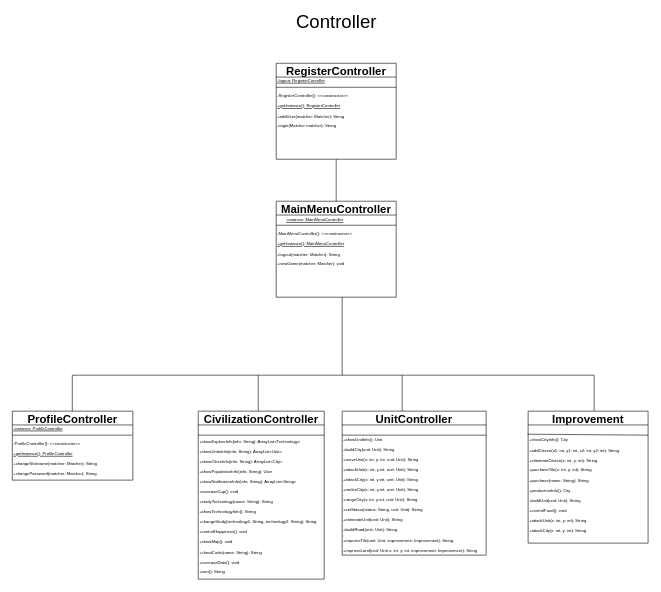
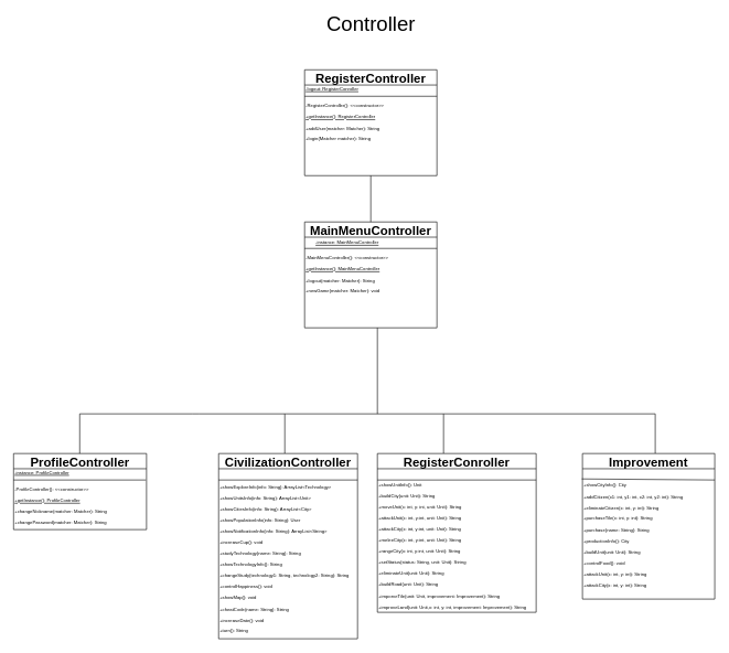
  <mxCell id="0" />
  <mxCell id="1" parent="0" />
  <mxCell id="2" value="&lt;font style=&quot;font-size: 31px&quot;&gt;Controller&lt;/font&gt;" style="text;html=1;align=center;verticalAlign=middle;resizable=0;points=[];autosize=1;strokeColor=none;fillColor=none;" parent="1" vertex="1"><mxGeometry x="485" y="20" width="150" height="30" as="geometry" /></mxCell>
  <mxCell id="3" value="" style="edgeStyle=none;rounded=0;orthogonalLoop=1;jettySize=auto;html=1;fontSize=7;strokeColor=none;" parent="1" source="4" target="7" edge="1"><mxGeometry relative="1" as="geometry" /></mxCell>
  <mxCell id="4" value="RegisterController" style="swimlane;fontSize=19;strokeColor=default;" parent="1" vertex="1"><mxGeometry x="460" y="105" width="200" height="160" as="geometry" /></mxCell>
  <mxCell id="5" value="-RegisterController(): &amp;lt;&amp;lt;constructor&amp;gt;&amp;gt;&lt;br&gt;&lt;br&gt;&lt;u&gt;+getInstance(): RegisterController&lt;br&gt;&lt;/u&gt;&lt;br&gt;+addUser(matcher: Matcher): String&lt;br&gt;&lt;br&gt;+login(Matcher matcher): String" style="text;html=1;align=left;verticalAlign=middle;resizable=0;points=[];autosize=1;strokeColor=none;fillColor=none;fontSize=7;" parent="4" vertex="1"><mxGeometry y="50" width="130" height="60" as="geometry" /></mxCell>
  <mxCell id="6" value="&lt;u&gt;-logout: RegisterConroller&lt;/u&gt;" style="text;html=1;align=left;verticalAlign=middle;resizable=0;points=[];autosize=1;strokeColor=none;fillColor=none;fontSize=7;" parent="4" vertex="1"><mxGeometry y="25" width="100" height="10" as="geometry" /></mxCell>
  <mxCell id="7" value="MainMenuController" style="swimlane;fontSize=19;strokeColor=default;" parent="1" vertex="1"><mxGeometry x="460" y="335" width="200" height="160" as="geometry" /></mxCell>
  <mxCell id="8" value="-MainMenuController(): &amp;lt;&amp;lt;constructor&amp;gt;&amp;gt;&lt;br&gt;&lt;br&gt;&lt;u&gt;+getInstance(): MainMenuController&lt;/u&gt;&lt;br&gt;&lt;br&gt;+logout(matcher: Matcher): String&lt;br&gt;&lt;br&gt;+newGame(matcher: Matcher): void" style="text;html=1;align=left;verticalAlign=middle;resizable=0;points=[];autosize=1;strokeColor=none;fillColor=none;fontSize=7;" parent="7" vertex="1"><mxGeometry y="50" width="140" height="60" as="geometry" /></mxCell>
  <mxCell id="9" value="" style="endArrow=none;html=1;rounded=0;fontSize=7;entryX=0.5;entryY=1;entryDx=0;entryDy=0;exitX=0.5;exitY=0;exitDx=0;exitDy=0;" parent="1" source="7" target="4" edge="1"><mxGeometry width="50" height="50" relative="1" as="geometry"><mxPoint x="250" y="425" as="sourcePoint" /><mxPoint x="300" y="375" as="targetPoint" /><Array as="points" /></mxGeometry></mxCell>
  <mxCell id="10" value="" style="endArrow=none;html=1;rounded=0;fontSize=7;" parent="1" edge="1"><mxGeometry width="50" height="50" relative="1" as="geometry"><mxPoint x="120" y="625" as="sourcePoint" /><mxPoint x="300" y="625" as="targetPoint" /><Array as="points"><mxPoint x="290" y="625" /></Array></mxGeometry></mxCell>
  <mxCell id="11" value="" style="endArrow=none;html=1;rounded=0;fontSize=7;" parent="1" edge="1"><mxGeometry width="50" height="50" relative="1" as="geometry"><mxPoint x="120" y="685" as="sourcePoint" /><mxPoint x="120" y="625" as="targetPoint" /></mxGeometry></mxCell>
  <mxCell id="12" value="ProfileController" style="swimlane;fontSize=19;strokeColor=default;fillColor=none;" parent="1" vertex="1"><mxGeometry x="20" y="685" width="201" height="115" as="geometry" /></mxCell>
  <mxCell id="13" value="-ProfileController(): &amp;lt;&amp;lt;constructor&amp;gt;&amp;gt;&lt;br&gt;&lt;br&gt;&lt;u&gt;+getInstance(): ProfileController&lt;br&gt;&lt;/u&gt;&lt;br&gt;+changeNickname(matcher: Matcher): String&lt;br&gt;&lt;br&gt;+changePassword(matcher: Matcher): String" style="text;html=1;align=left;verticalAlign=middle;resizable=0;points=[];autosize=1;strokeColor=none;fillColor=none;fontSize=7;" parent="12" vertex="1"><mxGeometry y="50" width="150" height="60" as="geometry" /></mxCell>
  <mxCell id="14" value="" style="endArrow=none;html=1;rounded=0;fontSize=7;" parent="12" edge="1"><mxGeometry width="50" height="50" relative="1" as="geometry"><mxPoint y="40" as="sourcePoint" /><mxPoint x="200" y="40" as="targetPoint" /></mxGeometry></mxCell>
  <mxCell id="15" value="&lt;u&gt;-instance: ProfileController&lt;/u&gt;" style="text;html=1;align=left;verticalAlign=middle;resizable=0;points=[];autosize=1;strokeColor=none;fillColor=none;fontSize=7;" parent="12" vertex="1"><mxGeometry y="25" width="100" height="10" as="geometry" /></mxCell>
  <mxCell id="16" value="" style="endArrow=none;html=1;rounded=0;" parent="1" edge="1"><mxGeometry width="50" height="50" relative="1" as="geometry"><mxPoint x="300" y="625" as="sourcePoint" /><mxPoint x="430" y="625" as="targetPoint" /></mxGeometry></mxCell>
  <mxCell id="17" value="" style="endArrow=none;html=1;rounded=0;" parent="1" edge="1"><mxGeometry width="50" height="50" relative="1" as="geometry"><mxPoint x="430" y="685" as="sourcePoint" /><mxPoint x="430" y="625" as="targetPoint" /></mxGeometry></mxCell>
  <mxCell id="18" value="CivilizationController" style="swimlane;fontSize=19;strokeColor=default;" parent="1" vertex="1"><mxGeometry x="330" y="685" width="210" height="280" as="geometry"><mxRectangle x="460" y="660" width="180" height="30" as="alternateBounds" /></mxGeometry></mxCell>
  <mxCell id="19" value="+showExploreInfo(info: String): ArrayList&amp;lt;Technology&amp;gt;&lt;br&gt;&lt;br&gt;+showUnitsInfo(info: String): ArrayList&amp;lt;Unit&amp;gt;&lt;br&gt;&lt;br&gt;+showCitiesInfo(info: String): ArrayList&amp;lt;City&amp;gt;&lt;br&gt;&lt;br&gt;+showPopulationInfo(info: String): User&lt;br&gt;&lt;br&gt;+showNotificationInfo(info: String): ArrayList&amp;lt;String&amp;gt;&lt;br&gt;&lt;span&gt;&lt;br&gt;+increaseCup(): void&lt;br&gt;&lt;br&gt;+studyTechnology(name: String): String&lt;br&gt;&lt;br&gt;+showTechnologyInfo(): String&lt;br&gt;&lt;br&gt;+changeStudy(technology1: String, technology2: String): String&lt;br&gt;&lt;br&gt;+controlHappiness(): void&lt;br&gt;&lt;br&gt;+showMap(): void&lt;br&gt;&lt;br&gt;+cheatCode(name: String): String&lt;br&gt;&lt;br&gt;+increaseDate(): void&lt;br&gt;&lt;br&gt;+turn(): String&lt;br&gt;&lt;/span&gt;" style="text;html=1;align=left;verticalAlign=middle;resizable=0;points=[];autosize=1;strokeColor=none;fillColor=none;fontSize=7;" parent="18" vertex="1"><mxGeometry y="50" width="210" height="220" as="geometry" /></mxCell>
  <mxCell id="20" value="" style="endArrow=none;html=1;rounded=0;fontSize=7;fontColor=#000000;" parent="1" edge="1"><mxGeometry width="50" height="50" relative="1" as="geometry"><mxPoint x="670" y="625" as="sourcePoint" /><mxPoint x="430" y="625" as="targetPoint" /></mxGeometry></mxCell>
  <mxCell id="21" value="" style="endArrow=none;html=1;rounded=0;fontSize=7;fontColor=#000000;" parent="1" edge="1"><mxGeometry width="50" height="50" relative="1" as="geometry"><mxPoint x="670" y="685" as="sourcePoint" /><mxPoint x="670" y="625" as="targetPoint" /></mxGeometry></mxCell>
- <mxCell id="22" value="UnitController" style="swimlane;fontSize=19;strokeColor=default;" parent="1" vertex="1"><mxGeometry x="570" y="685" width="240" height="240" as="geometry"><mxRectangle x="460" y="660" width="180" height="30" as="alternateBounds" /></mxGeometry></mxCell>
+ <mxCell id="22" value="RegisterConroller" style="swimlane;fontSize=19;strokeColor=default;" parent="1" vertex="1"><mxGeometry x="570" y="685" width="240" height="240" as="geometry"><mxRectangle x="460" y="660" width="180" height="30" as="alternateBounds" /></mxGeometry></mxCell>
  <mxCell id="23" value="+showUnitInfo(): Unit&lt;br&gt;&lt;br&gt;+buildCity(unit: Unit): String&lt;br&gt;&lt;br&gt;+moveUnit(x: int, y: int, unit: Unit): String&lt;br&gt;&lt;br&gt;+attackUnit(x: int, y:int, unit: Unit): String&lt;br&gt;&lt;br&gt;+attackCity(x: int, y:int, unit: Unit): String&lt;br&gt;&lt;br&gt;+meleeCity(x: int, y:int, unit: Unit): String&lt;br&gt;&lt;br&gt;+rangeCity(x: int, y:int, unit: Unit): String&lt;br&gt;&lt;br&gt;+setStatus(status: String, unit: Unit): String&lt;br&gt;&lt;br&gt;+eliminateUnit(unit: Unit): String&lt;br&gt;&lt;br&gt;+buildRoad(unit: Unit): String&lt;br&gt;&lt;br&gt;+imporveTile(unit: Unit, improvement: Improvement): String&lt;br&gt;&lt;br&gt;+improveLand(unit: Unit,x: int, y: int, improvement: Improvement): String" style="text;html=1;align=left;verticalAlign=middle;resizable=0;points=[];autosize=1;strokeColor=none;fillColor=none;fontSize=7;fontColor=#000000;" parent="22" vertex="1"><mxGeometry y="45" width="240" height="190" as="geometry" /></mxCell>
  <mxCell id="24" value="" style="endArrow=none;html=1;rounded=0;fontSize=7;fontColor=#000000;" parent="1" edge="1"><mxGeometry width="50" height="50" relative="1" as="geometry"><mxPoint x="990" y="625" as="sourcePoint" /><mxPoint x="670" y="625" as="targetPoint" /></mxGeometry></mxCell>
  <mxCell id="25" value="" style="endArrow=none;html=1;rounded=0;fontSize=7;fontColor=#000000;" parent="1" edge="1"><mxGeometry width="50" height="50" relative="1" as="geometry"><mxPoint x="990" y="685" as="sourcePoint" /><mxPoint x="990" y="625" as="targetPoint" /></mxGeometry></mxCell>
  <mxCell id="26" value="Improvement" style="swimlane;fontSize=19;strokeColor=default;glass=0;rounded=0;shadow=0;sketch=0;swimlaneLine=1;fillColor=default;" parent="1" vertex="1"><mxGeometry x="880" y="685" width="200" height="220" as="geometry"><mxRectangle x="460" y="660" width="180" height="30" as="alternateBounds" /></mxGeometry></mxCell>
  <mxCell id="27" value="&lt;br&gt;+showCityInfo(): City&lt;br&gt;&lt;br&gt;+addCitizen(x1: int, y1: int, x2: int, y2: int): String&lt;br&gt;&lt;br&gt;+eliminateCitizen(x: int, y: int): String&lt;br&gt;&lt;br&gt;+purchaseTile(x: int, y: int): String&lt;br&gt;&lt;br&gt;+purchase(name: String): String&lt;br&gt;&lt;br&gt;+productionInfo(): City&lt;br&gt;&lt;br&gt;+buildUnit(unit: Unit): String&lt;br&gt;&lt;br&gt;+controlFood(): void&lt;br&gt;&lt;br&gt;+attackUnit(x: int, y: int): String&lt;br&gt;&lt;br&gt;+attackCity(x: int, y: int): String" style="text;html=1;align=left;verticalAlign=middle;resizable=0;points=[];autosize=1;strokeColor=none;fillColor=none;fontSize=7;fontColor=#000000;" parent="26" vertex="1"><mxGeometry y="35" width="170" height="170" as="geometry" /></mxCell>
  <mxCell id="28" value="" style="endArrow=none;html=1;rounded=0;fontSize=7;" parent="1" edge="1"><mxGeometry width="50" height="50" relative="1" as="geometry"><mxPoint x="570" y="625" as="sourcePoint" /><mxPoint x="570" y="495" as="targetPoint" /></mxGeometry></mxCell>
  <mxCell id="29" value="" style="endArrow=none;html=1;rounded=0;fontSize=7;exitX=0;exitY=0.25;exitDx=0;exitDy=0;entryX=1;entryY=0.25;entryDx=0;entryDy=0;" parent="1" source="4" target="4" edge="1"><mxGeometry width="50" height="50" relative="1" as="geometry"><mxPoint x="570" y="285" as="sourcePoint" /><mxPoint x="620" y="235" as="targetPoint" /></mxGeometry></mxCell>
  <mxCell id="30" value="" style="endArrow=none;html=1;rounded=0;fontSize=7;exitX=0;exitY=0.25;exitDx=0;exitDy=0;entryX=1;entryY=0.25;entryDx=0;entryDy=0;" parent="1" source="7" target="7" edge="1"><mxGeometry width="50" height="50" relative="1" as="geometry"><mxPoint x="570" y="425" as="sourcePoint" /><mxPoint x="620" y="375" as="targetPoint" /></mxGeometry></mxCell>
  <mxCell id="31" value="" style="endArrow=none;html=1;rounded=0;fontSize=7;" parent="1" edge="1"><mxGeometry width="50" height="50" relative="1" as="geometry"><mxPoint x="330" y="725" as="sourcePoint" /><mxPoint x="540" y="725" as="targetPoint" /></mxGeometry></mxCell>
  <mxCell id="32" value="" style="endArrow=none;html=1;rounded=0;fontSize=7;" parent="1" edge="1"><mxGeometry width="50" height="50" relative="1" as="geometry"><mxPoint x="570" y="725" as="sourcePoint" /><mxPoint x="810" y="725" as="targetPoint" /></mxGeometry></mxCell>
  <mxCell id="33" value="" style="endArrow=none;html=1;rounded=0;fontSize=7;exitX=-0.006;exitY=0.02;exitDx=0;exitDy=0;exitPerimeter=0;" parent="1" source="27" edge="1"><mxGeometry width="50" height="50" relative="1" as="geometry"><mxPoint x="880" y="715" as="sourcePoint" /><mxPoint x="1080" y="725" as="targetPoint" /><Array as="points" /></mxGeometry></mxCell>
  <mxCell id="34" value="&lt;span style=&quot;font-size: 7px&quot;&gt;&lt;u&gt;-instance: MainMenuController&lt;/u&gt;&lt;/span&gt;" style="text;html=1;align=left;verticalAlign=middle;resizable=0;points=[];autosize=1;strokeColor=none;fillColor=none;" parent="1" vertex="1"><mxGeometry x="475" y="355" width="110" height="20" as="geometry" /></mxCell>
